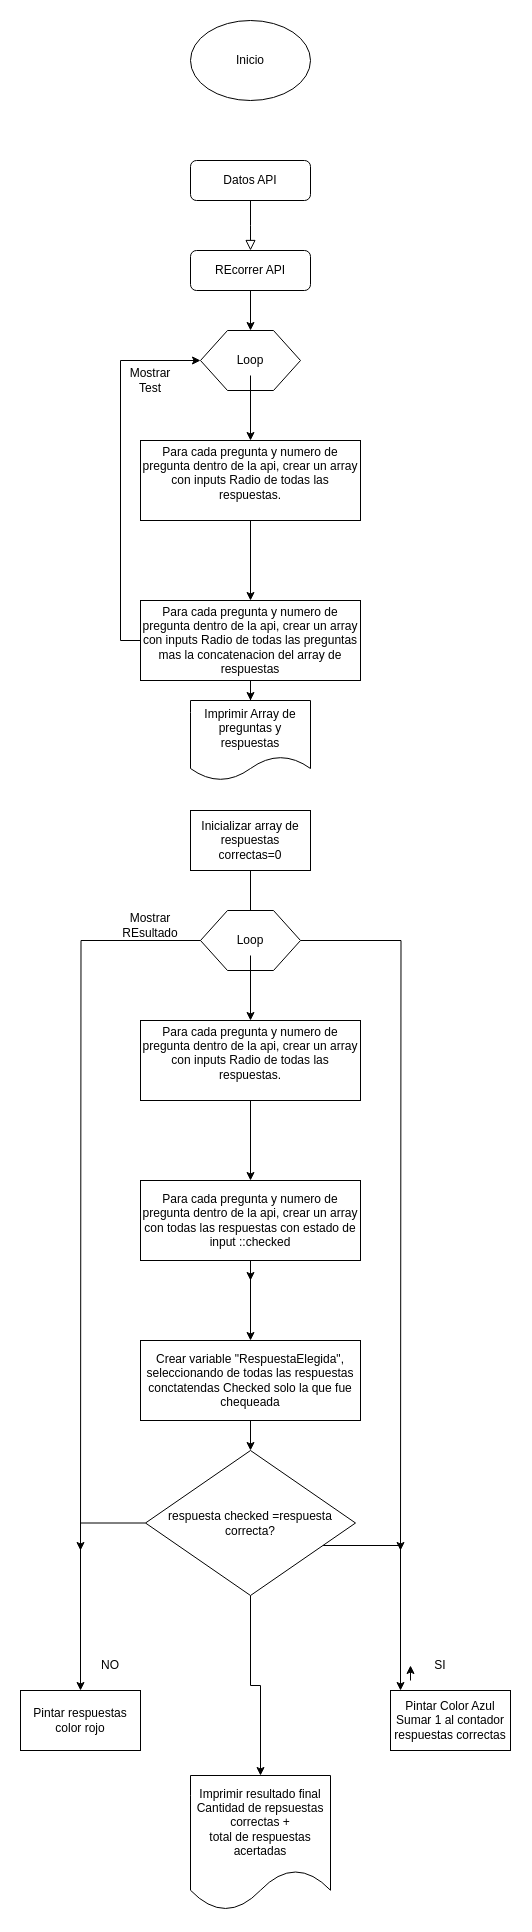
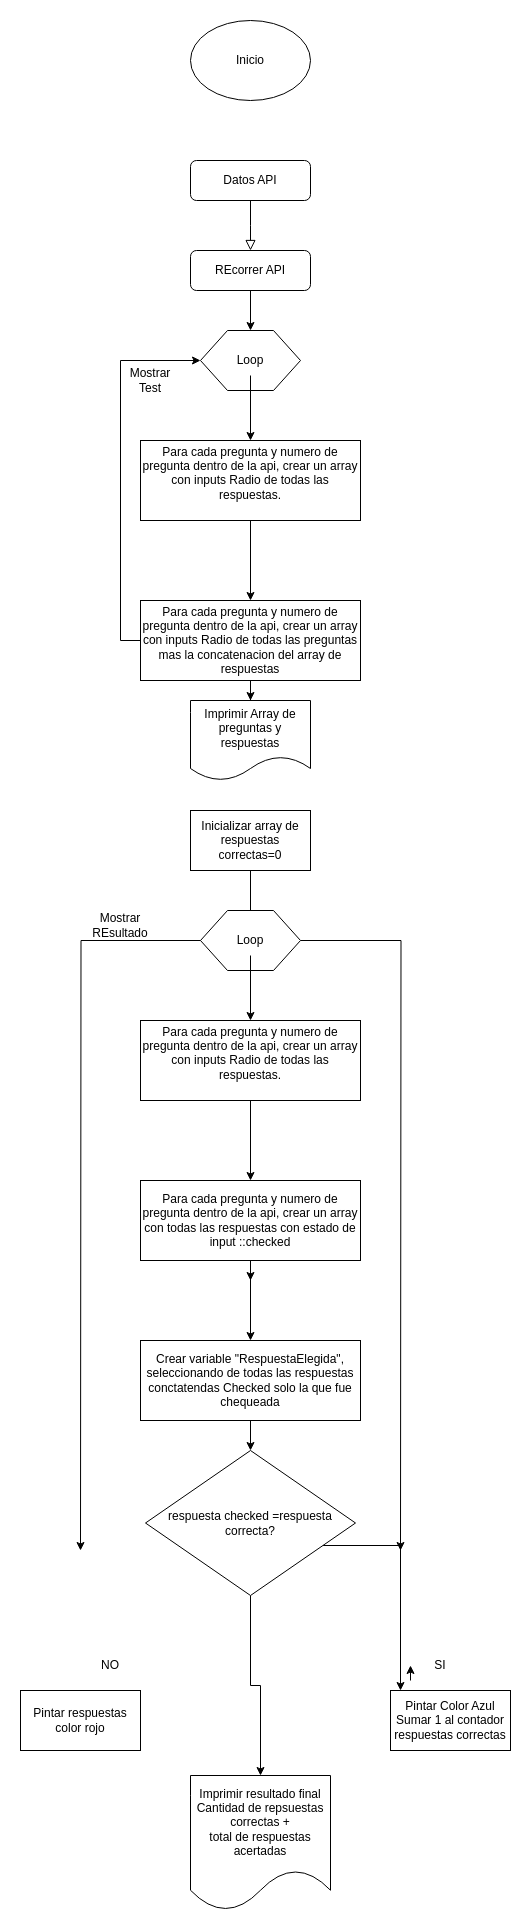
  <mxCell id="0" />
  <mxCell id="1" parent="0" />
  <mxCell id="2" value="" style="rounded=0;html=1;jettySize=auto;orthogonalLoop=1;fontSize=11;endArrow=block;endFill=0;endSize=8;strokeWidth=1;shadow=0;labelBackgroundColor=none;edgeStyle=orthogonalEdgeStyle;" parent="1" source="3" edge="1"><mxGeometry relative="1" as="geometry"><mxPoint x="250" y="250" as="targetPoint" /></mxGeometry></mxCell>
  <mxCell id="3" value="Datos API" style="rounded=1;whiteSpace=wrap;html=1;fontSize=12;glass=0;strokeWidth=1;shadow=0;" parent="1" vertex="1"><mxGeometry x="190" y="160" width="120" height="40" as="geometry" /></mxCell>
  <mxCell id="4" value="Inicio" style="ellipse;whiteSpace=wrap;html=1;" vertex="1" parent="1"><mxGeometry x="190" y="20" width="120" height="80" as="geometry" /></mxCell>
  <mxCell id="5" value="" style="edgeStyle=orthogonalEdgeStyle;rounded=0;orthogonalLoop=1;jettySize=auto;html=1;" edge="1" parent="1" source="6" target="7"><mxGeometry relative="1" as="geometry" /></mxCell>
  <mxCell id="6" value="REcorrer API" style="rounded=1;whiteSpace=wrap;html=1;fontSize=12;glass=0;strokeWidth=1;shadow=0;" vertex="1" parent="1"><mxGeometry x="190" y="250" width="120" height="40" as="geometry" /></mxCell>
  <mxCell id="7" value="" style="verticalLabelPosition=bottom;verticalAlign=top;html=1;shape=hexagon;perimeter=hexagonPerimeter2;arcSize=6;size=0.27;" vertex="1" parent="1"><mxGeometry x="200" y="330" width="100" height="60" as="geometry" /></mxCell>
  <mxCell id="8" value="" style="edgeStyle=orthogonalEdgeStyle;rounded=0;orthogonalLoop=1;jettySize=auto;html=1;" edge="1" parent="1" source="9" target="11"><mxGeometry relative="1" as="geometry" /></mxCell>
  <mxCell id="9" value="Loop" style="text;html=1;strokeColor=none;fillColor=none;align=center;verticalAlign=middle;whiteSpace=wrap;rounded=0;" vertex="1" parent="1"><mxGeometry x="220" y="345" width="60" height="30" as="geometry" /></mxCell>
  <mxCell id="10" value="" style="edgeStyle=orthogonalEdgeStyle;rounded=0;orthogonalLoop=1;jettySize=auto;html=1;" edge="1" parent="1" source="11" target="14"><mxGeometry relative="1" as="geometry" /></mxCell>
  <mxCell id="11" value="Para cada pregunta y numero de pregunta dentro de la api, crear un array con inputs Radio de todas las respuestas.&lt;br&gt;&lt;br&gt;" style="whiteSpace=wrap;html=1;" vertex="1" parent="1"><mxGeometry x="140" y="440" width="220" height="80" as="geometry" /></mxCell>
  <mxCell id="12" style="edgeStyle=orthogonalEdgeStyle;rounded=0;orthogonalLoop=1;jettySize=auto;html=1;exitX=0;exitY=0.5;exitDx=0;exitDy=0;entryX=0;entryY=0.5;entryDx=0;entryDy=0;" edge="1" parent="1" source="14" target="7"><mxGeometry relative="1" as="geometry"><mxPoint x="140" y="380" as="targetPoint" /></mxGeometry></mxCell>
  <mxCell id="13" value="" style="edgeStyle=orthogonalEdgeStyle;rounded=0;orthogonalLoop=1;jettySize=auto;html=1;" edge="1" parent="1" source="14" target="16"><mxGeometry relative="1" as="geometry" /></mxCell>
  <mxCell id="14" value="Para cada pregunta y numero de pregunta dentro de la api, crear un array con inputs Radio de todas las preguntas mas la concatenacion del array de respuestas&lt;br&gt;" style="whiteSpace=wrap;html=1;" vertex="1" parent="1"><mxGeometry x="140" y="600" width="220" height="80" as="geometry" /></mxCell>
  <mxCell id="15" value="Mostrar Test" style="text;html=1;strokeColor=none;fillColor=none;align=center;verticalAlign=middle;whiteSpace=wrap;rounded=0;" vertex="1" parent="1"><mxGeometry x="120" y="365" width="60" height="30" as="geometry" /></mxCell>
  <mxCell id="16" value="Imprimir Array de preguntas y respuestas" style="shape=document;whiteSpace=wrap;html=1;boundedLbl=1;" vertex="1" parent="1"><mxGeometry x="190" y="700" width="120" height="80" as="geometry" /></mxCell>
  <mxCell id="17" value="" style="edgeStyle=orthogonalEdgeStyle;rounded=0;orthogonalLoop=1;jettySize=auto;html=1;" edge="1" parent="1" source="18" target="22"><mxGeometry relative="1" as="geometry" /></mxCell>
  <mxCell id="18" value="Inicializar array de respuestas correctas=0" style="whiteSpace=wrap;html=1;" vertex="1" parent="1"><mxGeometry x="190" y="810" width="120" height="60" as="geometry" /></mxCell>
  <mxCell id="19" style="edgeStyle=orthogonalEdgeStyle;rounded=0;orthogonalLoop=1;jettySize=auto;html=1;exitX=1;exitY=0.5;exitDx=0;exitDy=0;" edge="1" parent="1" source="20"><mxGeometry relative="1" as="geometry"><mxPoint x="400" y="1550" as="targetPoint" /></mxGeometry></mxCell>
  <mxCell id="20" value="" style="verticalLabelPosition=bottom;verticalAlign=top;html=1;shape=hexagon;perimeter=hexagonPerimeter2;arcSize=6;size=0.27;" vertex="1" parent="1"><mxGeometry x="200" y="910" width="100" height="60" as="geometry" /></mxCell>
  <mxCell id="21" value="" style="edgeStyle=orthogonalEdgeStyle;rounded=0;orthogonalLoop=1;jettySize=auto;html=1;" edge="1" parent="1" source="22" target="25"><mxGeometry relative="1" as="geometry" /></mxCell>
  <mxCell id="22" value="Loop" style="text;html=1;strokeColor=none;fillColor=none;align=center;verticalAlign=middle;whiteSpace=wrap;rounded=0;" vertex="1" parent="1"><mxGeometry x="220" y="925" width="60" height="30" as="geometry" /></mxCell>
  <mxCell id="23" value="" style="edgeStyle=orthogonalEdgeStyle;rounded=0;orthogonalLoop=1;jettySize=auto;html=1;" edge="1" parent="1" source="25" target="28"><mxGeometry relative="1" as="geometry" /></mxCell>
  <mxCell id="24" style="edgeStyle=orthogonalEdgeStyle;rounded=0;orthogonalLoop=1;jettySize=auto;html=1;exitX=0;exitY=0.5;exitDx=0;exitDy=0;" edge="1" parent="1" source="20"><mxGeometry relative="1" as="geometry"><mxPoint x="80" y="1550" as="targetPoint" /></mxGeometry></mxCell>
  <mxCell id="25" value="Para cada pregunta y numero de pregunta dentro de la api, crear un array con inputs Radio de todas las respuestas.&lt;br&gt;&lt;br&gt;" style="whiteSpace=wrap;html=1;" vertex="1" parent="1"><mxGeometry x="140" y="1020" width="220" height="80" as="geometry" /></mxCell>
  <mxCell id="26" value="" style="edgeStyle=orthogonalEdgeStyle;rounded=0;orthogonalLoop=1;jettySize=auto;html=1;" edge="1" parent="1" source="28"><mxGeometry relative="1" as="geometry"><mxPoint x="250" y="1280" as="targetPoint" /></mxGeometry></mxCell>
  <mxCell id="27" value="" style="edgeStyle=orthogonalEdgeStyle;rounded=0;orthogonalLoop=1;jettySize=auto;html=1;" edge="1" parent="1" source="28" target="31"><mxGeometry relative="1" as="geometry" /></mxCell>
  <mxCell id="28" value="Para cada pregunta y numero de pregunta dentro de la api, crear un array con todas las respuestas con estado de input ::checked" style="whiteSpace=wrap;html=1;" vertex="1" parent="1"><mxGeometry x="140" y="1180" width="220" height="80" as="geometry" /></mxCell>
- <mxCell id="29" value="Mostrar&lt;br&gt;REsultado" style="text;html=1;strokeColor=none;fillColor=none;align=center;verticalAlign=middle;whiteSpace=wrap;rounded=0;" vertex="1" parent="1"><mxGeometry x="120" y="910" width="60" height="30" as="geometry" /></mxCell>
+ <mxCell id="29" value="Mostrar&lt;br&gt;REsultado" style="text;html=1;strokeColor=none;fillColor=none;align=center;verticalAlign=middle;whiteSpace=wrap;rounded=0;" vertex="1" parent="1"><mxGeometry x="90" y="910" width="60" height="30" as="geometry" /></mxCell>
  <mxCell id="30" value="" style="edgeStyle=orthogonalEdgeStyle;rounded=0;orthogonalLoop=1;jettySize=auto;html=1;" edge="1" parent="1" source="31" target="35"><mxGeometry relative="1" as="geometry" /></mxCell>
  <mxCell id="31" value="Crear variable &quot;RespuestaElegida&quot;, seleccionando de todas las respuestas conctatendas Checked solo la que fue chequeada" style="whiteSpace=wrap;html=1;" vertex="1" parent="1"><mxGeometry x="140" y="1340" width="220" height="80" as="geometry" /></mxCell>
  <mxCell id="32" value="" style="edgeStyle=orthogonalEdgeStyle;rounded=0;orthogonalLoop=1;jettySize=auto;html=1;" edge="1" parent="1" source="35" target="36"><mxGeometry relative="1" as="geometry"><Array as="points"><mxPoint x="400" y="1545" /></Array></mxGeometry></mxCell>
- <mxCell id="33" value="" style="edgeStyle=orthogonalEdgeStyle;rounded=0;orthogonalLoop=1;jettySize=auto;html=1;" edge="1" parent="1" source="35" target="37"><mxGeometry relative="1" as="geometry" /></mxCell>
  <mxCell id="34" value="" style="edgeStyle=orthogonalEdgeStyle;rounded=0;orthogonalLoop=1;jettySize=auto;html=1;" edge="1" parent="1" source="35" target="41"><mxGeometry relative="1" as="geometry" /></mxCell>
  <mxCell id="35" value="respuesta checked =respuesta correcta?" style="rhombus;whiteSpace=wrap;html=1;" vertex="1" parent="1"><mxGeometry x="145" y="1450" width="210" height="145" as="geometry" /></mxCell>
  <mxCell id="36" value="Pintar Color Azul&lt;br&gt;Sumar 1 al contador respuestas correctas" style="whiteSpace=wrap;html=1;" vertex="1" parent="1"><mxGeometry x="390" y="1690" width="120" height="60" as="geometry" /></mxCell>
  <mxCell id="37" value="Pintar respuestas color rojo" style="whiteSpace=wrap;html=1;" vertex="1" parent="1"><mxGeometry x="20" y="1690" width="120" height="60" as="geometry" /></mxCell>
  <mxCell id="38" value="SI" style="text;html=1;strokeColor=none;fillColor=none;align=center;verticalAlign=middle;whiteSpace=wrap;rounded=0;" vertex="1" parent="1"><mxGeometry x="410" y="1650" width="60" height="30" as="geometry" /></mxCell>
  <mxCell id="39" value="NO" style="text;html=1;strokeColor=none;fillColor=none;align=center;verticalAlign=middle;whiteSpace=wrap;rounded=0;" vertex="1" parent="1"><mxGeometry x="80" y="1650" width="60" height="30" as="geometry" /></mxCell>
  <mxCell id="40" style="edgeStyle=orthogonalEdgeStyle;rounded=0;orthogonalLoop=1;jettySize=auto;html=1;exitX=0;exitY=1;exitDx=0;exitDy=0;entryX=0;entryY=0.5;entryDx=0;entryDy=0;" edge="1" parent="1" source="38" target="38"><mxGeometry relative="1" as="geometry" /></mxCell>
  <mxCell id="41" value="Imprimir resultado final Cantidad de repsuestas correctas +&lt;br&gt;total de respuestas acertadas" style="shape=document;whiteSpace=wrap;html=1;boundedLbl=1;" vertex="1" parent="1"><mxGeometry x="190" y="1775" width="140" height="135" as="geometry" /></mxCell>
